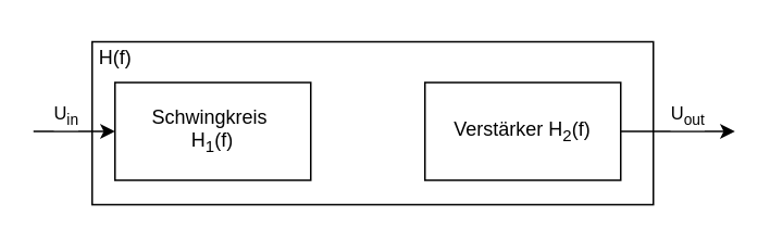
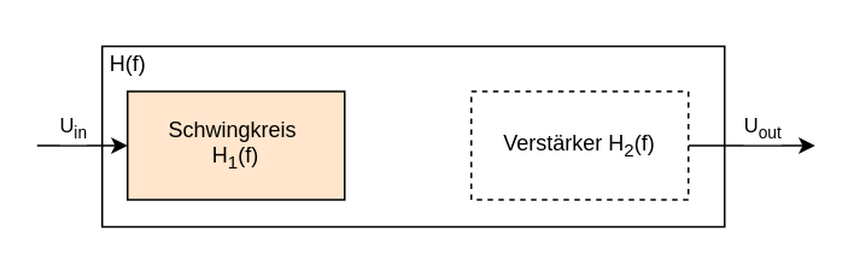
  <mxCell id="0" />
  <mxCell id="1" parent="0" />
- <mxCell id="2" value="Schwingkreis&amp;nbsp;&lt;br&gt;H&lt;sub&gt;1&lt;/sub&gt;(f)" style="rounded=0;whiteSpace=wrap;html=1;" parent="1" vertex="1"><mxGeometry x="70" y="50" width="120" height="60" as="geometry" /></mxCell>
+ <mxCell id="2" value="Schwingkreis&amp;nbsp;&lt;br&gt;H&lt;sub&gt;1&lt;/sub&gt;(f)" style="rounded=0;whiteSpace=wrap;html=1;fillColor=#ffe6cc;" parent="1" vertex="1"><mxGeometry x="70" y="50" width="120" height="60" as="geometry" /></mxCell>
  <mxCell id="3" style="edgeStyle=orthogonalEdgeStyle;rounded=0;orthogonalLoop=1;jettySize=auto;html=1;exitX=1;exitY=0.5;exitDx=0;exitDy=0;" parent="1" source="5" edge="1"><mxGeometry relative="1" as="geometry"><mxPoint x="450" y="80" as="targetPoint" /></mxGeometry></mxCell>
  <mxCell id="4" value="U&lt;sub&gt;out&lt;br&gt;&lt;/sub&gt;" style="edgeLabel;html=1;align=center;verticalAlign=middle;resizable=0;points=[];" parent="3" vertex="1" connectable="0"><mxGeometry x="0.555" y="-1" relative="1" as="geometry"><mxPoint x="-14" y="-11" as="offset" /></mxGeometry></mxCell>
- <mxCell id="5" value="Verstärker H&lt;sub&gt;2&lt;/sub&gt;(f)" style="rounded=0;whiteSpace=wrap;html=1;" parent="1" vertex="1"><mxGeometry x="260" y="50" width="120" height="60" as="geometry" /></mxCell>
+ <mxCell id="5" value="Verstärker H&lt;sub&gt;2&lt;/sub&gt;(f)" style="rounded=0;whiteSpace=wrap;html=1;dashed=1;" parent="1" vertex="1"><mxGeometry x="260" y="50" width="120" height="60" as="geometry" /></mxCell>
  <mxCell id="6" value="" style="endArrow=classic;html=1;rounded=0;entryX=0;entryY=0.5;entryDx=0;entryDy=0;startArrow=none;startFill=0;" parent="1" target="2" edge="1"><mxGeometry width="50" height="50" relative="1" as="geometry"><mxPoint x="20" y="80" as="sourcePoint" /><mxPoint x="60" y="80" as="targetPoint" /><Array as="points"><mxPoint x="20" y="80" /></Array></mxGeometry></mxCell>
  <mxCell id="7" value="U&lt;sub&gt;in&lt;/sub&gt;" style="edgeLabel;html=1;align=center;verticalAlign=middle;resizable=0;points=[];" parent="6" vertex="1" connectable="0"><mxGeometry x="0.898" y="2" relative="1" as="geometry"><mxPoint x="-28" y="-8" as="offset" /></mxGeometry></mxCell>
  <mxCell id="8" value="" style="rounded=0;whiteSpace=wrap;html=1;fillColor=none;" vertex="1" parent="1"><mxGeometry x="56" y="25" width="344" height="100" as="geometry" /></mxCell>
  <mxCell id="9" value="H(f)" style="text;html=1;align=center;verticalAlign=middle;resizable=0;points=[];autosize=1;strokeColor=none;fillColor=none;" vertex="1" parent="1"><mxGeometry x="50" y="20" width="40" height="30" as="geometry" /></mxCell>
